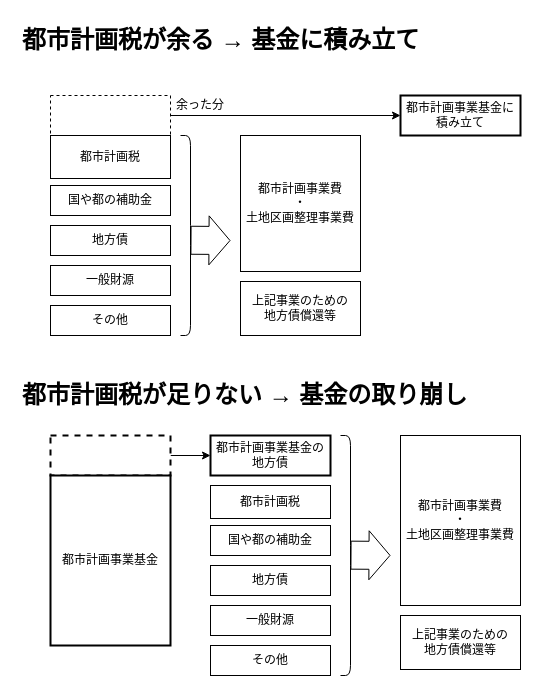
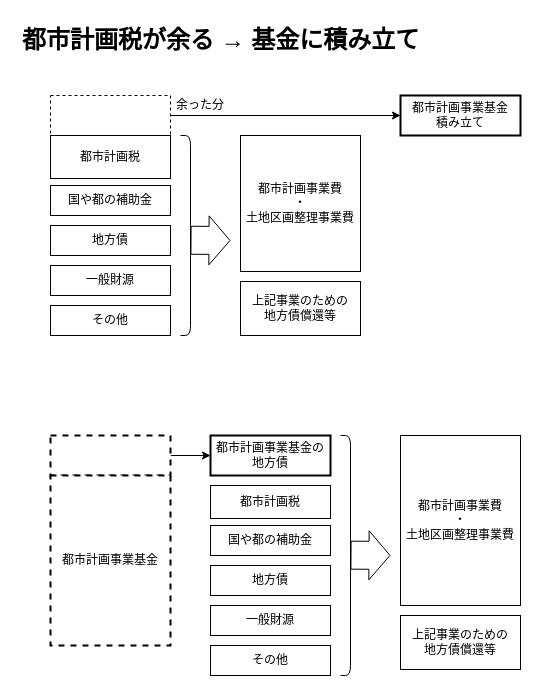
  <mxCell id="0" />
  <mxCell id="1" parent="0" />
  <mxCell id="2" value="国や都の補助金" style="rounded=0;whiteSpace=wrap;html=1;" parent="1" vertex="1"><mxGeometry x="50" y="185" width="120" height="30" as="geometry" /></mxCell>
  <mxCell id="3" style="edgeStyle=orthogonalEdgeStyle;rounded=0;orthogonalLoop=1;jettySize=auto;html=1;exitX=1;exitY=0.5;exitDx=0;exitDy=0;entryX=0;entryY=0.5;entryDx=0;entryDy=0;" parent="1" source="4" target="11" edge="1"><mxGeometry relative="1" as="geometry" /></mxCell>
  <mxCell id="4" value="" style="rounded=0;whiteSpace=wrap;html=1;dashed=1;" parent="1" vertex="1"><mxGeometry x="50" y="95" width="120" height="40" as="geometry" /></mxCell>
  <mxCell id="5" value="地方債" style="rounded=0;whiteSpace=wrap;html=1;" parent="1" vertex="1"><mxGeometry x="50" y="225" width="120" height="30" as="geometry" /></mxCell>
  <mxCell id="6" value="一般財源" style="rounded=0;whiteSpace=wrap;html=1;" parent="1" vertex="1"><mxGeometry x="50" y="265" width="120" height="30" as="geometry" /></mxCell>
  <mxCell id="7" value="その他" style="rounded=0;whiteSpace=wrap;html=1;" parent="1" vertex="1"><mxGeometry x="50" y="305" width="120" height="30" as="geometry" /></mxCell>
  <mxCell id="8" value="都市計画事業費&lt;br&gt;・&lt;br&gt;土地区画整理事業費" style="rounded=0;whiteSpace=wrap;html=1;" parent="1" vertex="1"><mxGeometry x="240" y="135" width="120" height="136" as="geometry" /></mxCell>
  <mxCell id="9" value="上記事業のための&lt;br&gt;地方債償還等" style="rounded=0;whiteSpace=wrap;html=1;" parent="1" vertex="1"><mxGeometry x="240" y="281" width="120" height="54" as="geometry" /></mxCell>
  <mxCell id="10" value="都市計画税" style="rounded=0;whiteSpace=wrap;html=1;" parent="1" vertex="1"><mxGeometry x="50" y="135" width="120" height="43" as="geometry" /></mxCell>
- <mxCell id="11" value="都市計画事業基金に&lt;br&gt;積み立て" style="rounded=0;whiteSpace=wrap;html=1;strokeWidth=2;" parent="1" vertex="1"><mxGeometry x="400" y="95" width="120" height="40" as="geometry" /></mxCell>
+ <mxCell id="11" value="都市計画事業基金&lt;br&gt;積み立て" style="rounded=0;whiteSpace=wrap;html=1;strokeWidth=2;" parent="1" vertex="1"><mxGeometry x="400" y="95" width="120" height="40" as="geometry" /></mxCell>
  <mxCell id="12" value="余った分" style="text;html=1;strokeColor=none;fillColor=none;align=center;verticalAlign=middle;whiteSpace=wrap;rounded=0;" parent="1" vertex="1"><mxGeometry x="140" y="95" width="120" height="20" as="geometry" /></mxCell>
  <mxCell id="13" value="" style="shape=curlyBracket;whiteSpace=wrap;html=1;rounded=1;rotation=-180;size=0;" parent="1" vertex="1"><mxGeometry x="180" y="135" width="10" height="200" as="geometry" /></mxCell>
  <mxCell id="14" value="" style="shape=flexArrow;endArrow=classic;html=1;endWidth=20;endSize=6.67;width=28;fillColor=none;" parent="1" edge="1"><mxGeometry width="50" height="50" relative="1" as="geometry"><mxPoint x="190" y="239.76" as="sourcePoint" /><mxPoint x="230" y="240" as="targetPoint" /></mxGeometry></mxCell>
  <mxCell id="15" value="国や都の補助金" style="rounded=0;whiteSpace=wrap;html=1;" parent="1" vertex="1"><mxGeometry x="210" y="525" width="120" height="30" as="geometry" /></mxCell>
  <mxCell id="16" value="地方債" style="rounded=0;whiteSpace=wrap;html=1;" parent="1" vertex="1"><mxGeometry x="210" y="565" width="120" height="30" as="geometry" /></mxCell>
  <mxCell id="17" value="一般財源" style="rounded=0;whiteSpace=wrap;html=1;" parent="1" vertex="1"><mxGeometry x="210" y="605" width="120" height="30" as="geometry" /></mxCell>
  <mxCell id="18" value="その他" style="rounded=0;whiteSpace=wrap;html=1;" parent="1" vertex="1"><mxGeometry x="210" y="645" width="120" height="30" as="geometry" /></mxCell>
  <mxCell id="19" value="都市計画事業費&lt;br&gt;・&lt;br&gt;土地区画整理事業費" style="rounded=0;whiteSpace=wrap;html=1;" parent="1" vertex="1"><mxGeometry x="400" y="435" width="120" height="170" as="geometry" /></mxCell>
  <mxCell id="20" value="上記事業のための&lt;br&gt;地方債償還等" style="rounded=0;whiteSpace=wrap;html=1;" parent="1" vertex="1"><mxGeometry x="400" y="615" width="120" height="54" as="geometry" /></mxCell>
  <mxCell id="21" value="都市計画税" style="rounded=0;whiteSpace=wrap;html=1;" parent="1" vertex="1"><mxGeometry x="210" y="485" width="120" height="33" as="geometry" /></mxCell>
  <mxCell id="22" value="" style="shape=curlyBracket;whiteSpace=wrap;html=1;rounded=1;rotation=-180;size=0;" parent="1" vertex="1"><mxGeometry x="340" y="435" width="10" height="240" as="geometry" /></mxCell>
  <mxCell id="23" value="" style="shape=flexArrow;endArrow=classic;html=1;endWidth=20;endSize=6.67;width=28;fillColor=none;" parent="1" edge="1"><mxGeometry width="50" height="50" relative="1" as="geometry"><mxPoint x="350" y="554.66" as="sourcePoint" /><mxPoint x="390" y="554.9" as="targetPoint" /></mxGeometry></mxCell>
  <mxCell id="24" style="edgeStyle=orthogonalEdgeStyle;rounded=0;orthogonalLoop=1;jettySize=auto;html=1;exitX=1;exitY=0.5;exitDx=0;exitDy=0;entryX=0;entryY=0.5;entryDx=0;entryDy=0;" edge="1" parent="1" source="25" target="27"><mxGeometry relative="1" as="geometry" /></mxCell>
  <mxCell id="25" value="" style="rounded=0;whiteSpace=wrap;html=1;dashed=1;strokeWidth=2;" parent="1" vertex="1"><mxGeometry x="50" y="435" width="120" height="40" as="geometry" /></mxCell>
- <mxCell id="26" value="都市計画事業基金" style="rounded=0;whiteSpace=wrap;html=1;strokeWidth=2;" parent="1" vertex="1"><mxGeometry x="50" y="475" width="120" height="170" as="geometry" /></mxCell>
+ <mxCell id="26" value="都市計画事業基金" style="rounded=0;whiteSpace=wrap;html=1;strokeWidth=2;dashed=1;" parent="1" vertex="1"><mxGeometry x="50" y="475" width="120" height="170" as="geometry" /></mxCell>
  <mxCell id="27" value="都市計画事業基金の&lt;br&gt;地方債" style="rounded=0;whiteSpace=wrap;html=1;strokeWidth=2;" parent="1" vertex="1"><mxGeometry x="210" y="435" width="120" height="40" as="geometry" /></mxCell>
  <mxCell id="28" value="都市計画税が余る → 基金に積み立て" style="text;strokeColor=none;fillColor=none;html=1;fontSize=24;fontStyle=1;verticalAlign=middle;align=left;dashed=1;" parent="1" vertex="1"><mxGeometry x="20" y="20" width="410" height="40" as="geometry" /></mxCell>
- <mxCell id="29" value="都市計画税が足りない → 基金の取り崩し" style="text;strokeColor=none;fillColor=none;html=1;fontSize=24;fontStyle=1;verticalAlign=middle;align=left;dashed=1;" parent="1" vertex="1"><mxGeometry y="375" width="470" height="40" as="geometry" x="20" /></mxCell>
